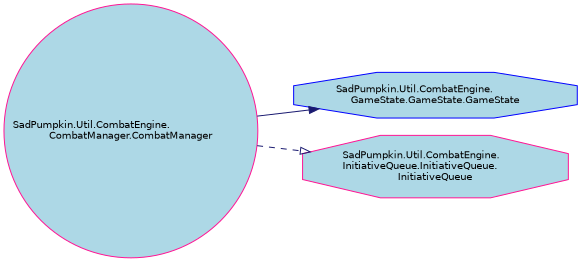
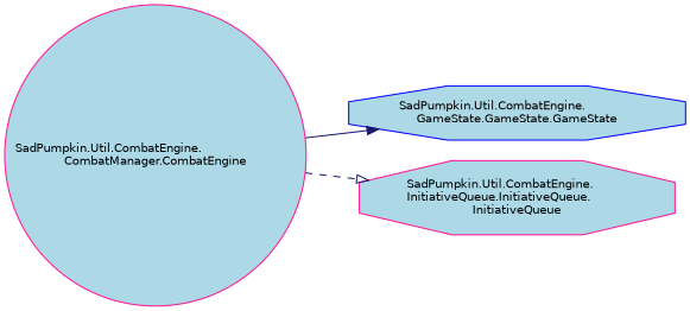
  digraph {
    rankdir=LR
    node [color=deeppink fillcolor=lightblue fontname=Helvetica fontsize=10 shape=octagon style=filled]
    edge [color=midnightblue fontname=Helvetica fontsize=10 labelfontname=Helvetica labelfontsize=10]
-   n1 [fontcolor=black height=0.2 label="SadPumpkin.Util.CombatEngine.\lCombatManager.CombatManager" shape=circle width=0.4]
+   n1 [fontcolor=black height=0.2 label="SadPumpkin.Util.CombatEngine.\lCombatManager.CombatEngine" shape=circle width=0.4]
    n2 [color=blue height=0.2 label="SadPumpkin.Util.CombatEngine.\lGameState.GameState.GameState" width=0.4]
    n3 [height=0.2 label="SadPumpkin.Util.CombatEngine.\lInitiativeQueue.InitiativeQueue.\lInitiativeQueue" width=0.4]
    n1 -> n2 [style=solid arrowhead=normal]
    n1 -> n3 [style=dashed arrowhead=onormal]
  }
